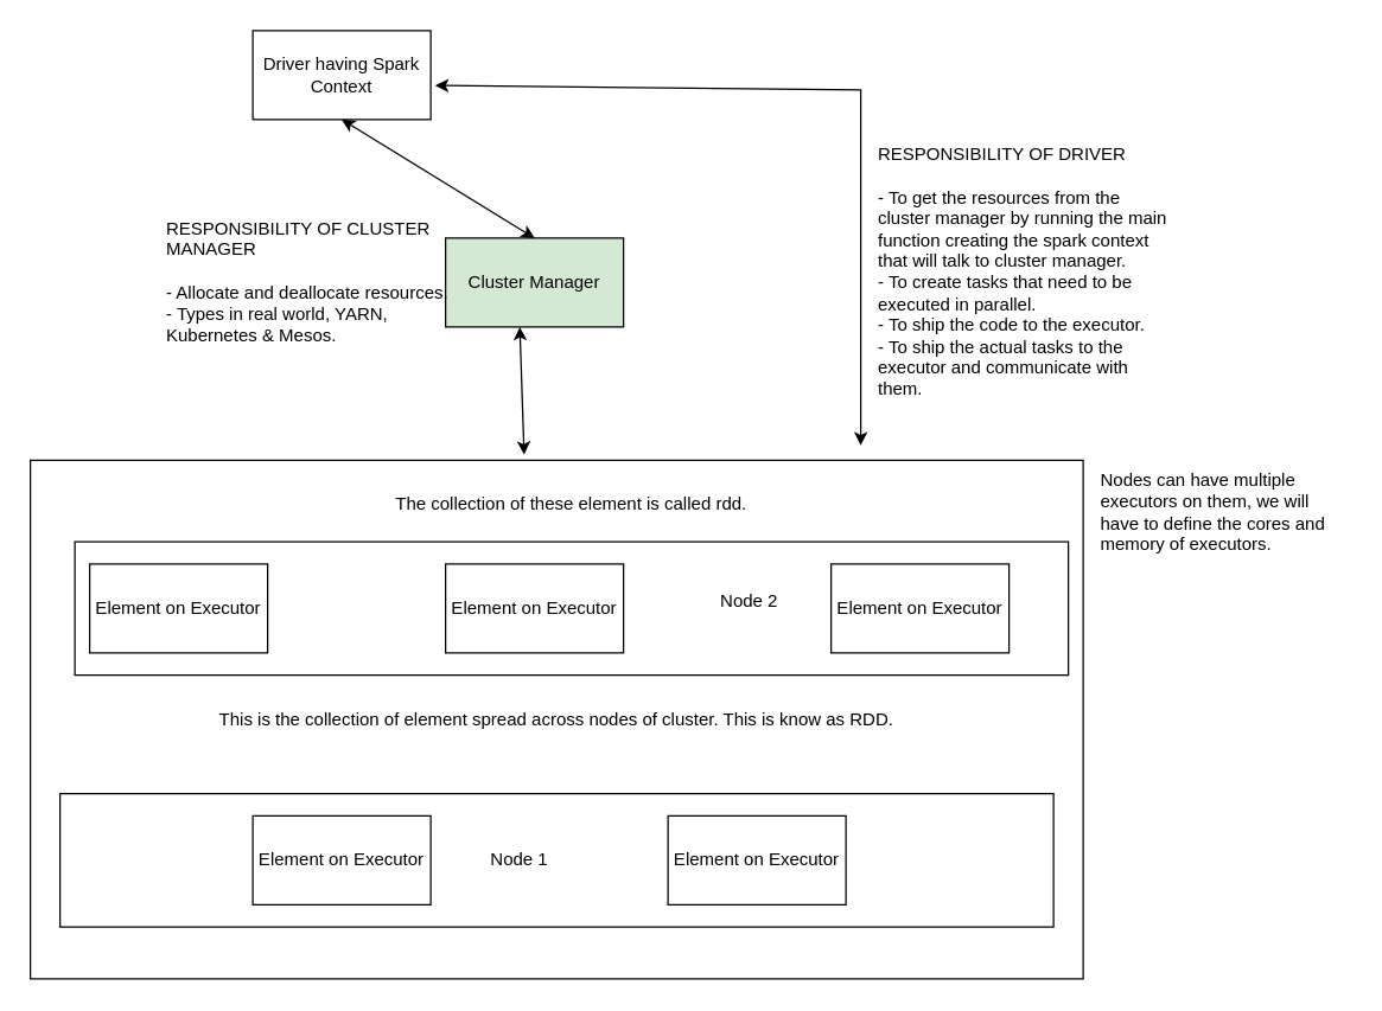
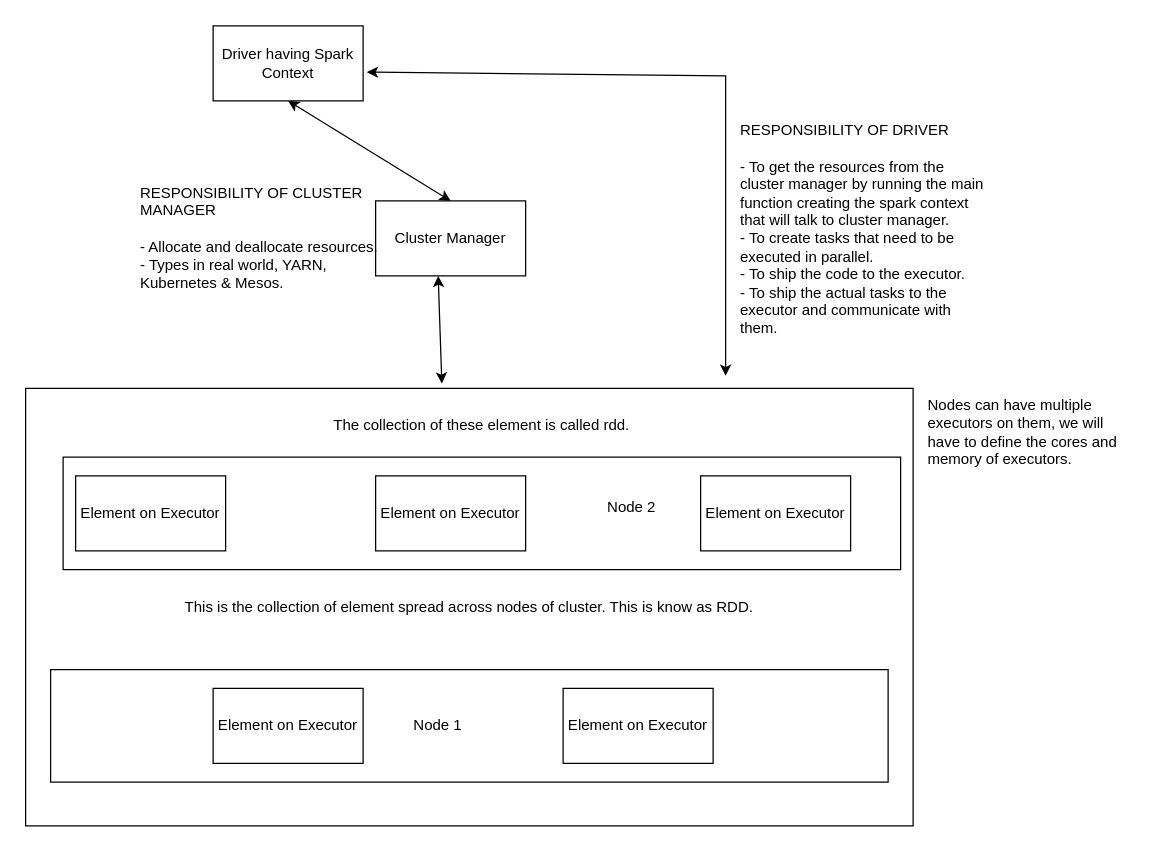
  <mxCell id="0" />
  <mxCell id="1" parent="0" />
  <mxCell id="2" value="This is the collection of element spread across nodes of cluster. This is know as RDD." style="rounded=0;whiteSpace=wrap;html=1;" vertex="1" parent="1"><mxGeometry x="20" y="310" width="710" height="350" as="geometry" /></mxCell>
  <mxCell id="3" value="" style="rounded=0;whiteSpace=wrap;html=1;" vertex="1" parent="1"><mxGeometry x="50" y="365" width="670" height="90" as="geometry" /></mxCell>
  <mxCell id="4" value="Element on Executor" style="rounded=0;whiteSpace=wrap;html=1;" vertex="1" parent="1"><mxGeometry x="60" y="380" width="120" height="60" as="geometry" /></mxCell>
  <mxCell id="5" value="" style="rounded=0;whiteSpace=wrap;html=1;" vertex="1" parent="1"><mxGeometry x="40" y="535" width="670" height="90" as="geometry" /></mxCell>
  <mxCell id="6" value="Element on Executor" style="rounded=0;whiteSpace=wrap;html=1;" vertex="1" parent="1"><mxGeometry x="170" y="550" width="120" height="60" as="geometry" /></mxCell>
  <mxCell id="7" value="Element on Executor" style="rounded=0;whiteSpace=wrap;html=1;" vertex="1" parent="1"><mxGeometry x="300" y="380" width="120" height="60" as="geometry" /></mxCell>
  <mxCell id="8" value="Element on Executor" style="rounded=0;whiteSpace=wrap;html=1;" vertex="1" parent="1"><mxGeometry x="450" y="550" width="120" height="60" as="geometry" /></mxCell>
  <mxCell id="9" value="Element on Executor" style="rounded=0;whiteSpace=wrap;html=1;" vertex="1" parent="1"><mxGeometry x="560" y="380" width="120" height="60" as="geometry" /></mxCell>
  <mxCell id="10" value="Node 1" style="text;html=1;align=center;verticalAlign=middle;whiteSpace=wrap;rounded=0;" vertex="1" parent="1"><mxGeometry x="320" y="565" width="60" height="30" as="geometry" /></mxCell>
  <mxCell id="11" value="Node 2" style="text;html=1;align=center;verticalAlign=middle;whiteSpace=wrap;rounded=0;" vertex="1" parent="1"><mxGeometry x="475" y="390" width="60" height="30" as="geometry" /></mxCell>
- <mxCell id="12" value="Cluster Manager" style="rounded=0;whiteSpace=wrap;html=1;fillColor=#d5e8d4;" vertex="1" parent="1"><mxGeometry x="300" y="160" width="120" height="60" as="geometry" /></mxCell>
+ <mxCell id="12" value="Cluster Manager" style="rounded=0;whiteSpace=wrap;html=1;" vertex="1" parent="1"><mxGeometry x="300" y="160" width="120" height="60" as="geometry" /></mxCell>
  <mxCell id="13" value="Driver having Spark Context" style="rounded=0;whiteSpace=wrap;html=1;" vertex="1" parent="1"><mxGeometry x="170" y="20" width="120" height="60" as="geometry" /></mxCell>
  <mxCell id="14" value="" style="endArrow=classic;startArrow=classic;html=1;rounded=0;entryX=0.417;entryY=1;entryDx=0;entryDy=0;entryPerimeter=0;exitX=0.469;exitY=-0.011;exitDx=0;exitDy=0;exitPerimeter=0;" edge="1" parent="1" source="2" target="12"><mxGeometry width="50" height="50" relative="1" as="geometry"><mxPoint x="340" y="380" as="sourcePoint" /><mxPoint x="390" y="330" as="targetPoint" /></mxGeometry></mxCell>
  <mxCell id="15" value="" style="endArrow=classic;startArrow=classic;html=1;rounded=0;entryX=0.5;entryY=1;entryDx=0;entryDy=0;" edge="1" parent="1" target="13"><mxGeometry width="50" height="50" relative="1" as="geometry"><mxPoint x="360" y="160" as="sourcePoint" /><mxPoint x="360" y="230" as="targetPoint" /></mxGeometry></mxCell>
  <mxCell id="16" value="" style="endArrow=classic;startArrow=classic;html=1;rounded=0;entryX=1.025;entryY=0.617;entryDx=0;entryDy=0;entryPerimeter=0;" edge="1" parent="1" target="13"><mxGeometry width="50" height="50" relative="1" as="geometry"><mxPoint x="580" y="300" as="sourcePoint" /><mxPoint x="390" y="330" as="targetPoint" /><Array as="points"><mxPoint x="580" y="60" /></Array></mxGeometry></mxCell>
  <mxCell id="17" value="RESPONSIBILITY OF DRIVER&lt;div&gt;&lt;br&gt;&lt;/div&gt;&lt;div&gt;- To get the resources from the cluster manager by running the main function creating the spark context that will talk to cluster manager.&lt;/div&gt;&lt;div&gt;- To create tasks that need to be executed in parallel.&lt;/div&gt;&lt;div&gt;- To ship the code to the executor.&lt;/div&gt;&lt;div&gt;- To ship the actual tasks to the executor and communicate with them.&lt;/div&gt;" style="text;html=1;align=left;verticalAlign=top;whiteSpace=wrap;rounded=0;" vertex="1" parent="1"><mxGeometry x="590" width="200" height="140" as="geometry" y="90" /></mxCell>
  <mxCell id="18" value="RESPONSIBILITY OF CLUSTER MANAGER&lt;div&gt;&lt;br&gt;&lt;/div&gt;&lt;div&gt;- Allocate and deallocate resources.&lt;/div&gt;&lt;div&gt;- Types in real world, YARN, Kubernetes &amp;amp; Mesos.&lt;/div&gt;" style="text;html=1;align=left;verticalAlign=top;whiteSpace=wrap;rounded=0;" vertex="1" parent="1"><mxGeometry x="110" y="140" width="200" height="100" as="geometry" /></mxCell>
  <mxCell id="19" value="The collection of these element is called rdd." style="text;html=1;align=center;verticalAlign=middle;whiteSpace=wrap;rounded=0;" vertex="1" parent="1"><mxGeometry x="105" y="325" width="560" height="30" as="geometry" /></mxCell>
  <mxCell id="20" value="Nodes can have multiple executors on them, we will have to define the cores and memory of executors." style="text;html=1;align=left;verticalAlign=top;whiteSpace=wrap;rounded=0;" vertex="1" parent="1"><mxGeometry x="740" y="310" width="170" height="70" as="geometry" /></mxCell>
